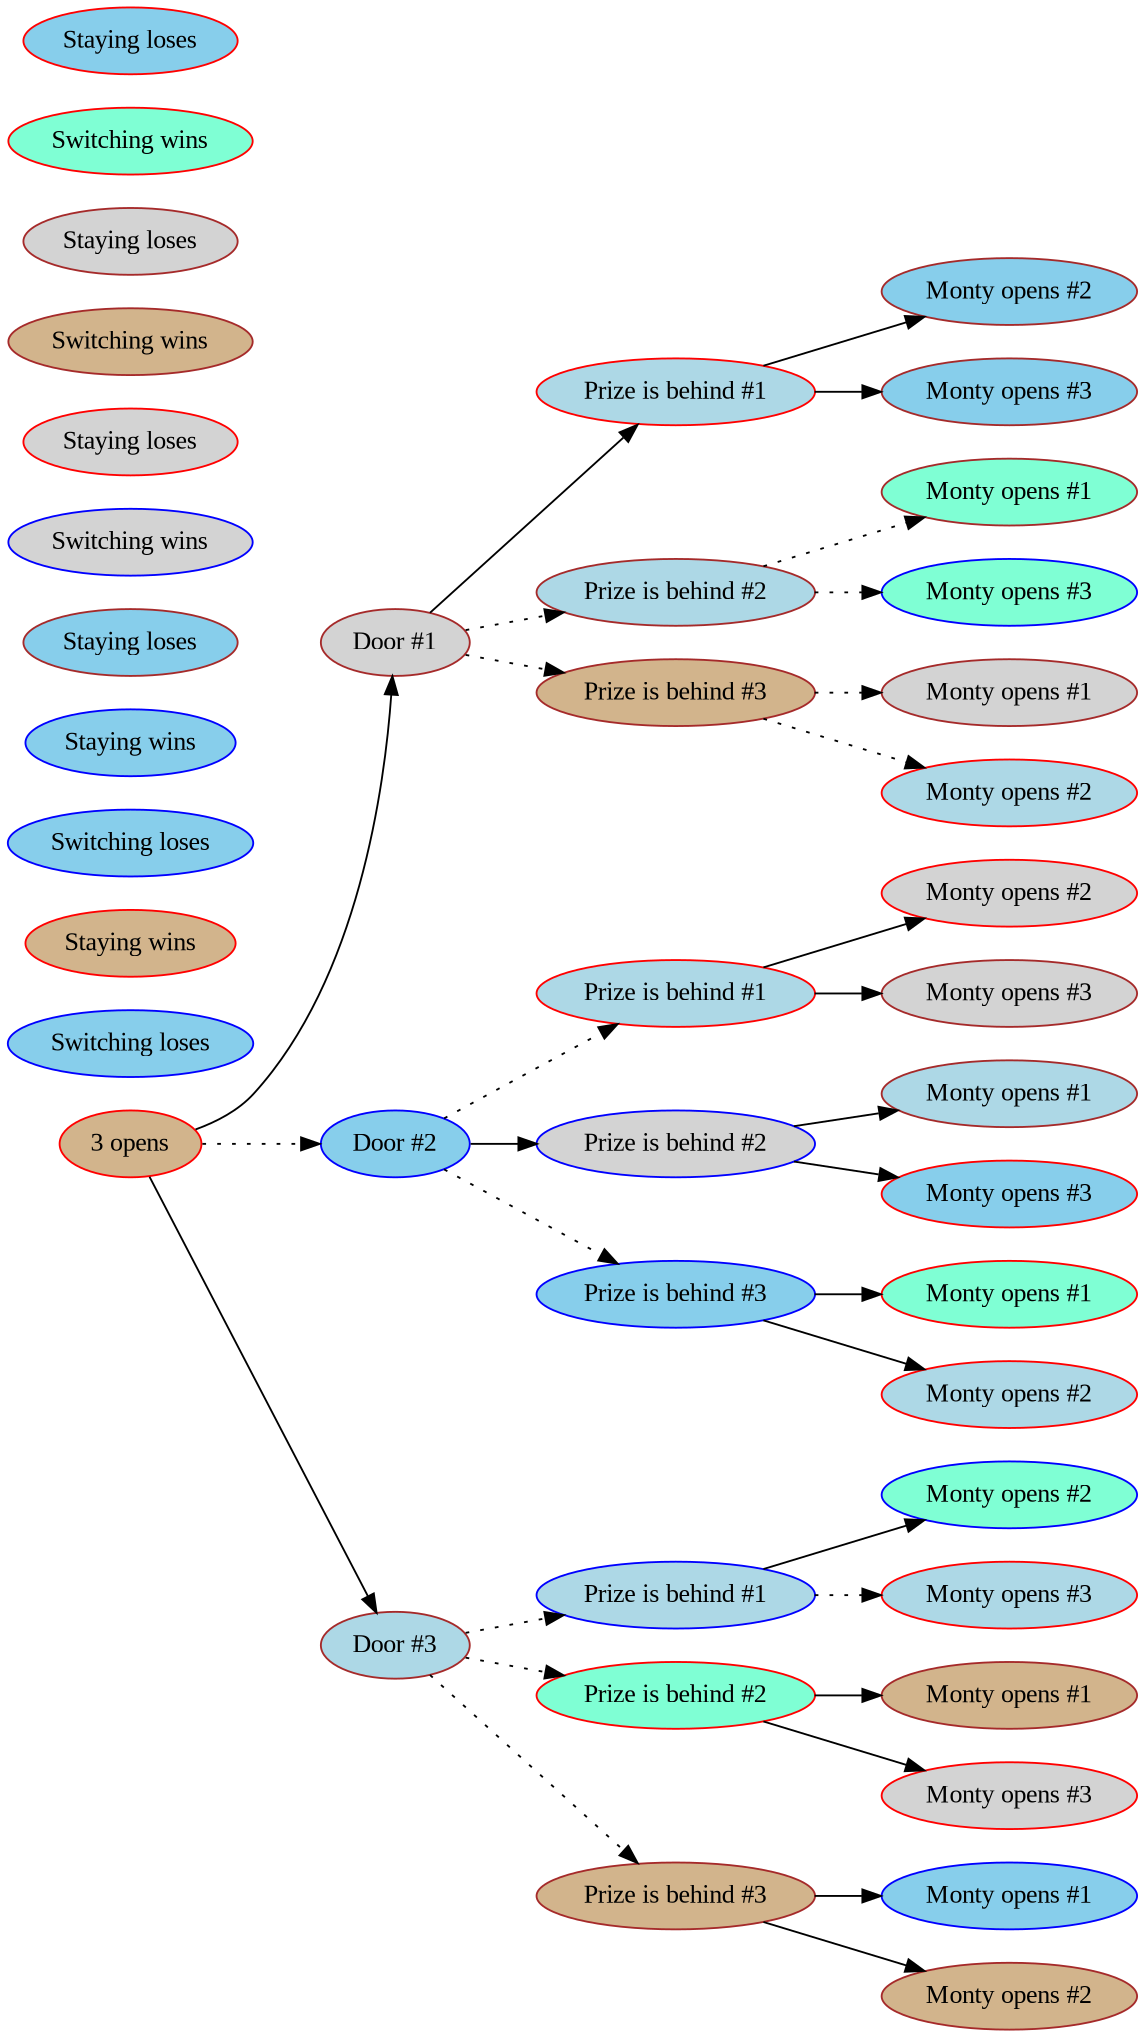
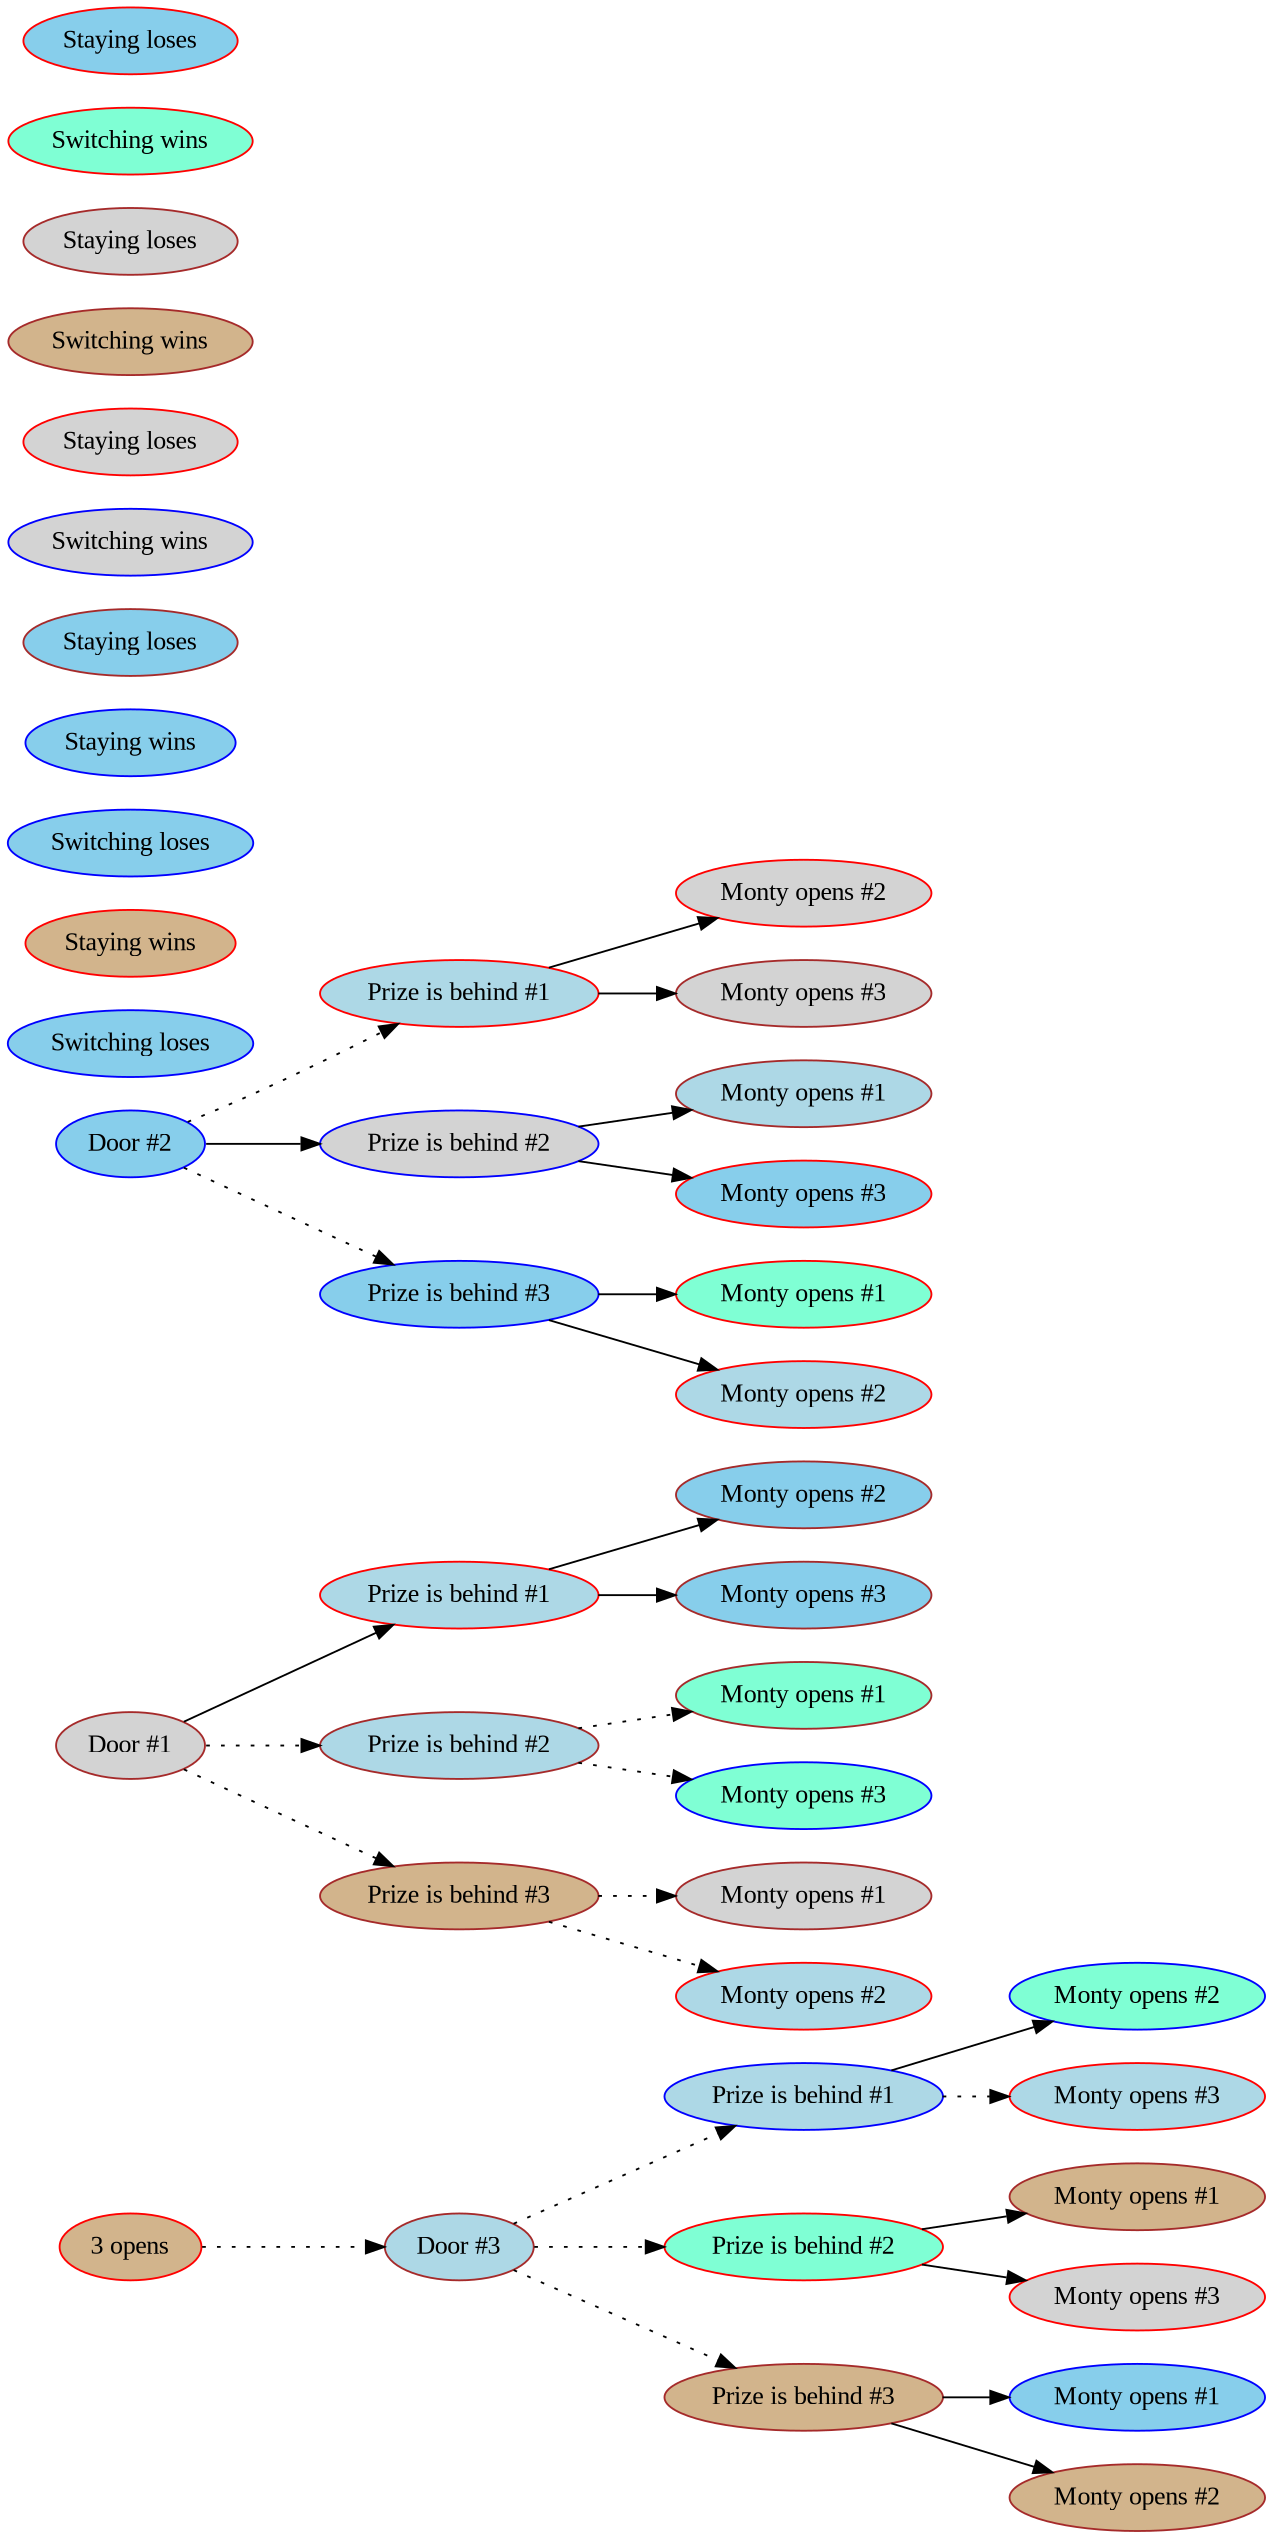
  digraph {
    fontname="Liberation Serif"
    rankdir=LR
    node [color=brown fillcolor=skyblue fontname="Liberation Serif" style=filled]
    edge [fontname="Liberation Serif" style=solid]
    n1 [color=red fillcolor=tan label="3 opens"]
    n2 [fillcolor=lightgrey label="Door #1"]
    n3 [color=blue label="Door #2"]
    n4 [fillcolor=lightblue label="Door #3"]
    n5 [color=red fillcolor=lightblue label="Prize is behind #1"]
    n6 [fillcolor=lightblue label="Prize is behind #2"]
    n7 [fillcolor=tan label="Prize is behind #3"]
    n8 [color=red fillcolor=lightblue label="Prize is behind #1"]
    n9 [color=blue fillcolor=lightgrey label="Prize is behind #2"]
    n10 [color=blue label="Prize is behind #3"]
    n11 [color=blue fillcolor=lightblue label="Prize is behind #1"]
    n12 [color=red fillcolor=aquamarine label="Prize is behind #2"]
    n13 [fillcolor=tan label="Prize is behind #3"]
    n14 [label="Monty opens #2"]
    n15 [label="Monty opens #3"]
    n16 [fillcolor=aquamarine label="Monty opens #1"]
    n17 [color=blue fillcolor=aquamarine label="Monty opens #3"]
    n18 [fillcolor=lightgrey label="Monty opens #1"]
    n19 [color=red fillcolor=lightblue label="Monty opens #2"]
    n20 [color=red fillcolor=lightgrey label="Monty opens #2"]
    n21 [fillcolor=lightgrey label="Monty opens #3"]
    n22 [fillcolor=lightblue label="Monty opens #1"]
    n23 [color=red label="Monty opens #3"]
    n24 [color=red fillcolor=aquamarine label="Monty opens #1"]
    n25 [color=red fillcolor=lightblue label="Monty opens #2"]
    n26 [color=blue fillcolor=aquamarine label="Monty opens #2"]
    n27 [color=red fillcolor=lightblue label="Monty opens #3"]
    n28 [fillcolor=tan label="Monty opens #1"]
    n29 [color=red fillcolor=lightgrey label="Monty opens #3"]
    n30 [color=blue label="Monty opens #1"]
    n31 [fillcolor=tan label="Monty opens #2"]
    n32 [color=blue label="Switching loses"]
    n33 [color=red fillcolor=tan label="Staying wins"]
    n34 [color=blue label="Switching loses"]
    n35 [color=blue label="Staying wins"]
    n36 [label="Staying loses"]
    n37 [color=blue fillcolor=lightgrey label="Switching wins"]
    n38 [color=red fillcolor=lightgrey label="Staying loses"]
    n39 [fillcolor=tan label="Switching wins"]
    n40 [fillcolor=lightgrey label="Staying loses"]
    n41 [color=red fillcolor=aquamarine label="Switching wins"]
    n42 [color=red label="Staying loses"]
-   n1 -> n2
-   n1 -> n3 [style=dotted]
-   n1 -> n4
+   n1 -> n4 [style=dotted]
    n2 -> n5
    n2 -> n6 [style=dotted]
    n2 -> n7 [style=dotted]
    n3 -> n8 [style=dotted]
    n3 -> n9
    n3 -> n10 [style=dotted]
    n4 -> n11 [style=dotted]
    n4 -> n12 [style=dotted]
    n4 -> n13 [style=dotted]
    n5 -> n14
    n5 -> n15
    n6 -> n16 [style=dotted]
    n6 -> n17 [style=dotted]
    n7 -> n18 [style=dotted]
    n7 -> n19 [style=dotted]
    n8 -> n20
    n8 -> n21
    n9 -> n22
    n9 -> n23
    n10 -> n24
    n10 -> n25
    n11 -> n26
    n11 -> n27 [style=dotted]
    n12 -> n28
    n12 -> n29
    n13 -> n30
    n13 -> n31
  }
